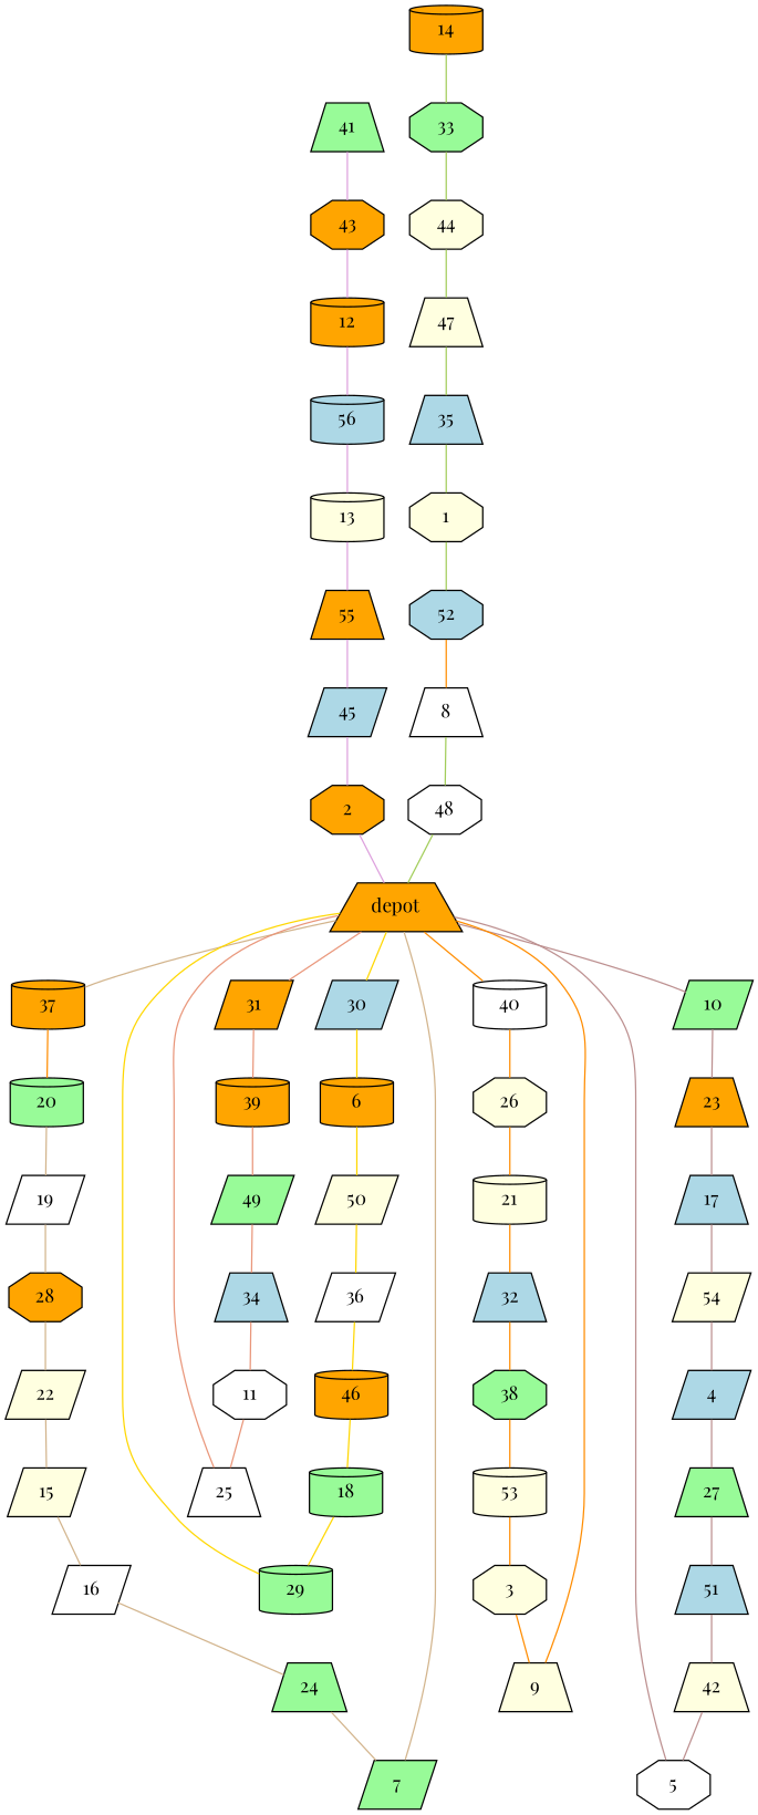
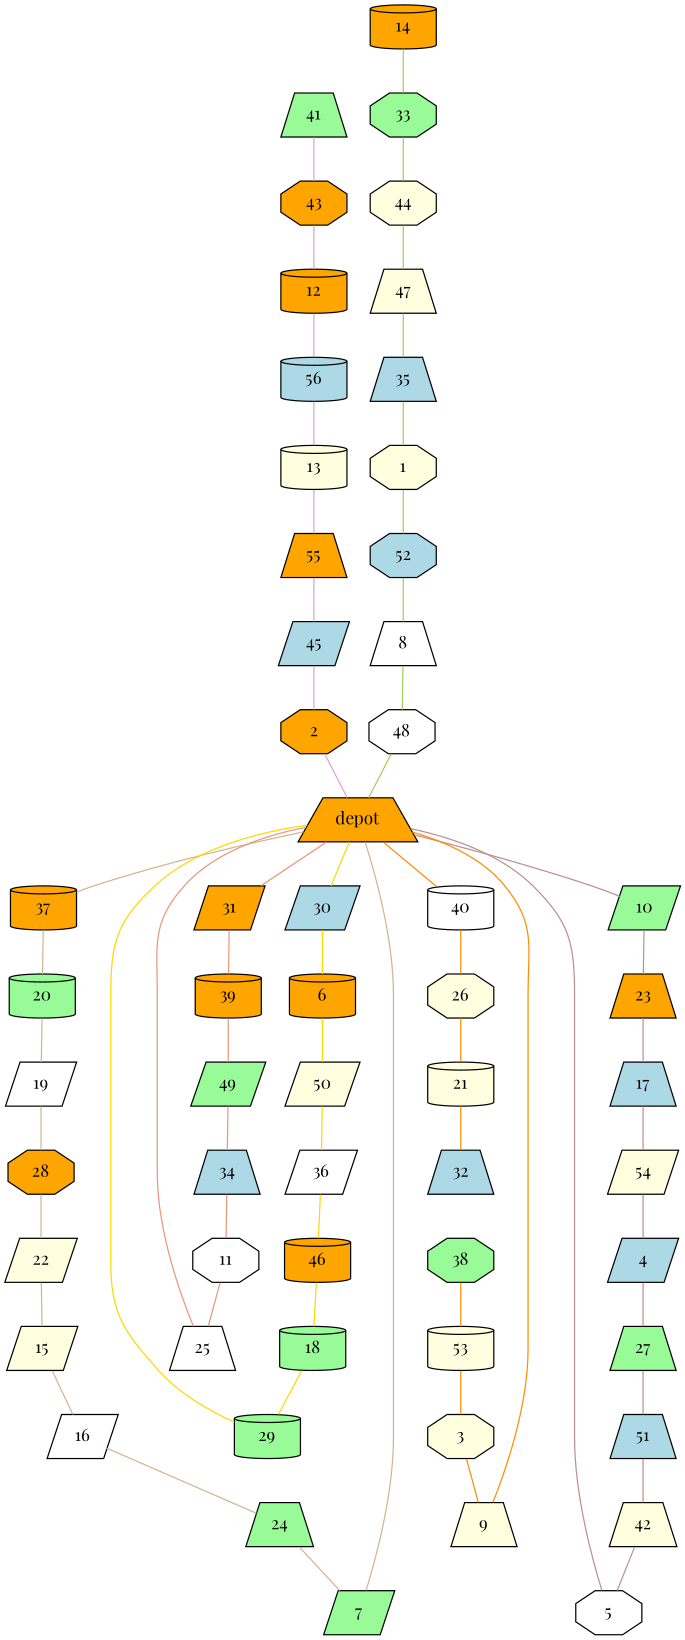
  graph {
    fontname="Playfair Display"
    node [fillcolor=lightyellow fontname="Playfair Display" shape=trapezium style=filled]
    edge [color=tan fontname="Playfair Display"]
    n1 [fillcolor=orange label=depot]
    31 [fillcolor=orange shape=parallelogram]
    30 [fillcolor=lightblue shape=parallelogram]
    37 [fillcolor=orange shape=cylinder]
    40 [fillcolor=white shape=cylinder]
    10 [fillcolor=palegreen shape=parallelogram]
    39 [fillcolor=orange shape=cylinder]
    6 [fillcolor=orange shape=cylinder]
    41 [fillcolor=palegreen]
    43 [fillcolor=orange shape=octagon]
    20 [fillcolor=palegreen shape=cylinder]
    26 [shape=octagon]
    23 [fillcolor=orange]
    14 [fillcolor=orange shape=cylinder]
    33 [fillcolor=palegreen shape=octagon]
    49 [fillcolor=palegreen shape=parallelogram]
    34 [fillcolor=lightblue]
    11 [fillcolor=white shape=octagon]
    25 [fillcolor=white]
    50 [shape=parallelogram]
    36 [fillcolor=white shape=parallelogram]
    46 [fillcolor=orange shape=cylinder]
    18 [fillcolor=palegreen shape=cylinder]
    29 [fillcolor=palegreen shape=cylinder]
    12 [fillcolor=orange shape=cylinder]
    56 [fillcolor=lightblue shape=cylinder]
    13 [shape=cylinder]
    55 [fillcolor=orange]
    45 [fillcolor=lightblue shape=parallelogram]
    2 [fillcolor=orange shape=octagon]
    19 [fillcolor=white shape=parallelogram]
    28 [fillcolor=orange shape=octagon]
    22 [shape=parallelogram]
    15 [shape=parallelogram]
    16 [fillcolor=white shape=parallelogram]
    24 [fillcolor=palegreen]
    7 [fillcolor=palegreen shape=parallelogram]
    21 [shape=cylinder]
    32 [fillcolor=lightblue]
    38 [fillcolor=palegreen shape=octagon]
    53 [shape=cylinder]
    3 [shape=octagon]
    9
    17 [fillcolor=lightblue]
    54 [shape=parallelogram]
    4 [fillcolor=lightblue shape=parallelogram]
    27 [fillcolor=palegreen]
    51 [fillcolor=lightblue]
    42
    5 [fillcolor=white shape=octagon]
    44 [shape=octagon]
    47
    35 [fillcolor=lightblue]
    1 [shape=octagon]
    52 [fillcolor=lightblue shape=octagon]
    8 [fillcolor=white]
    48 [fillcolor=white shape=octagon]
    n1 -- 31 [color=darksalmon]
    n1 -- 30 [color=gold]
    n1 -- 37
    n1 -- 40 [color=darkorange]
    n1 -- 10 [color=rosybrown]
    31 -- 39 [color=darksalmon]
    30 -- 6 [color=gold]
-   37 -- 20 [color=darkorange]
+   37 -- 20
    40 -- 26 [color=darkorange]
    10 -- 23 [color=rosybrown]
    39 -- 49 [color=darksalmon]
    6 -- 50 [color=gold]
    41 -- 43 [color=plum]
    43 -- 12 [color=plum]
    20 -- 19
    26 -- 21 [color=darkorange]
    23 -- 17 [color=rosybrown]
    14 -- 33 [color=darkolivegreen3]
    33 -- 44 [color=darkolivegreen3]
    49 -- 34 [color=darksalmon]
    34 -- 11 [color=darksalmon]
    11 -- 25 [color=darksalmon]
    25 -- n1 [color=darksalmon]
    50 -- 36 [color=gold]
    36 -- 46 [color=gold]
    46 -- 18 [color=gold]
    18 -- 29 [color=gold]
    29 -- n1 [color=gold]
    12 -- 56 [color=plum]
    56 -- 13 [color=plum]
    13 -- 55 [color=plum]
    55 -- 45 [color=plum]
    45 -- 2 [color=plum]
    2 -- n1 [color=plum]
    19 -- 28
    28 -- 22
    22 -- 15
    15 -- 16
    16 -- 24
    24 -- 7
    7 -- n1
    21 -- 32 [color=darkorange]
-   32 -- 38 [color=darkorange]
    38 -- 53 [color=darkorange]
    53 -- 3 [color=darkorange]
    3 -- 9 [color=darkorange]
    9 -- n1 [color=darkorange]
    17 -- 54 [color=rosybrown]
    54 -- 4 [color=rosybrown]
    4 -- 27 [color=rosybrown]
    27 -- 51 [color=rosybrown]
    51 -- 42 [color=rosybrown]
    42 -- 5 [color=rosybrown]
    5 -- n1 [color=rosybrown]
    44 -- 47 [color=darkolivegreen3]
    47 -- 35 [color=darkolivegreen3]
    35 -- 1 [color=darkolivegreen3]
    1 -- 52 [color=darkolivegreen3]
-   52 -- 8 [color=darkorange]
+   52 -- 8 [color=darkolivegreen3]
    8 -- 48 [color=darkolivegreen3]
    48 -- n1 [color=darkolivegreen3]
  }
